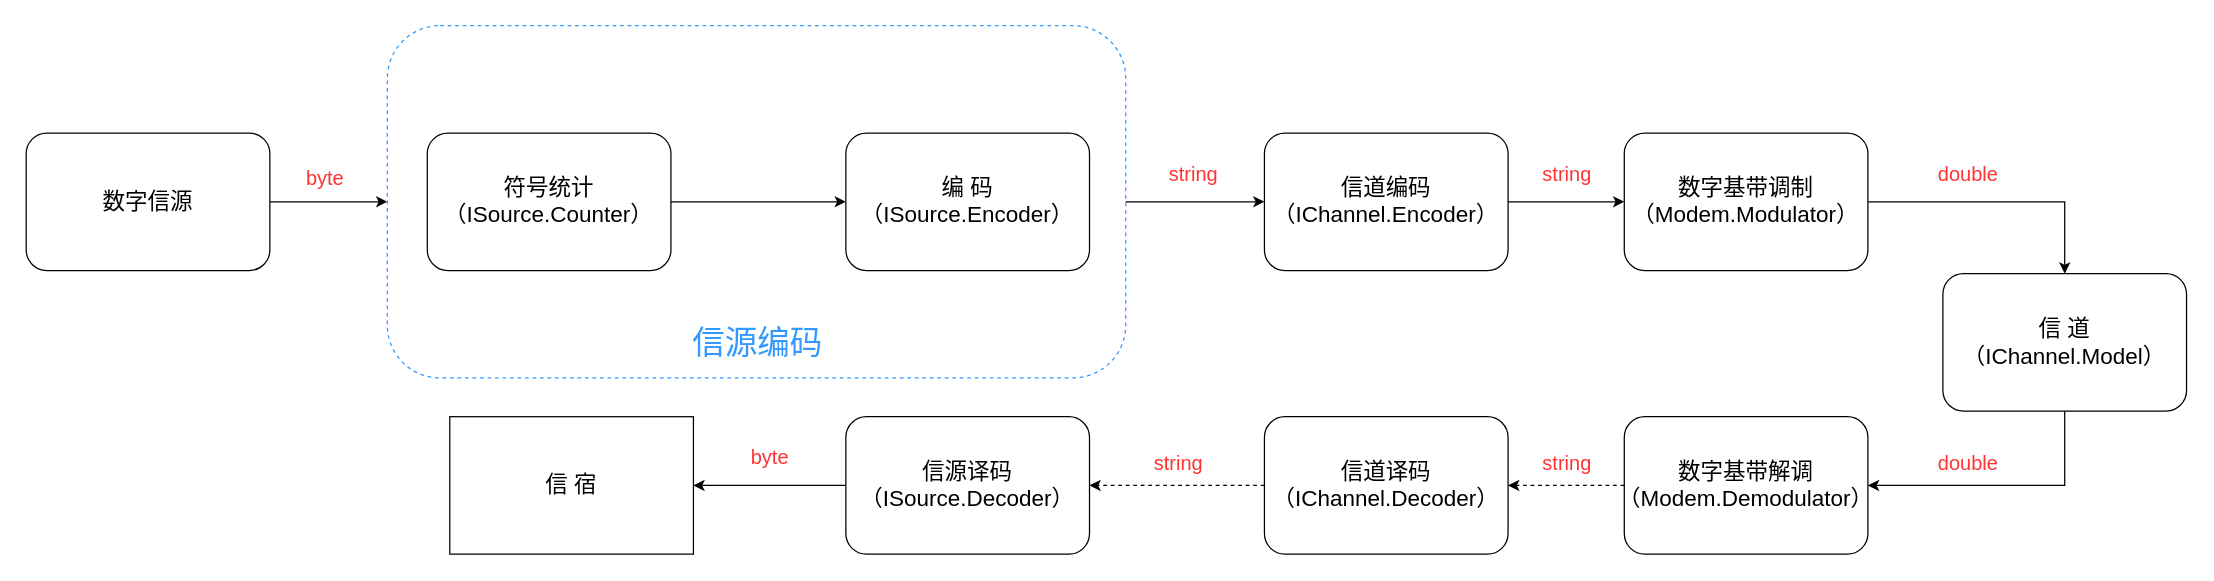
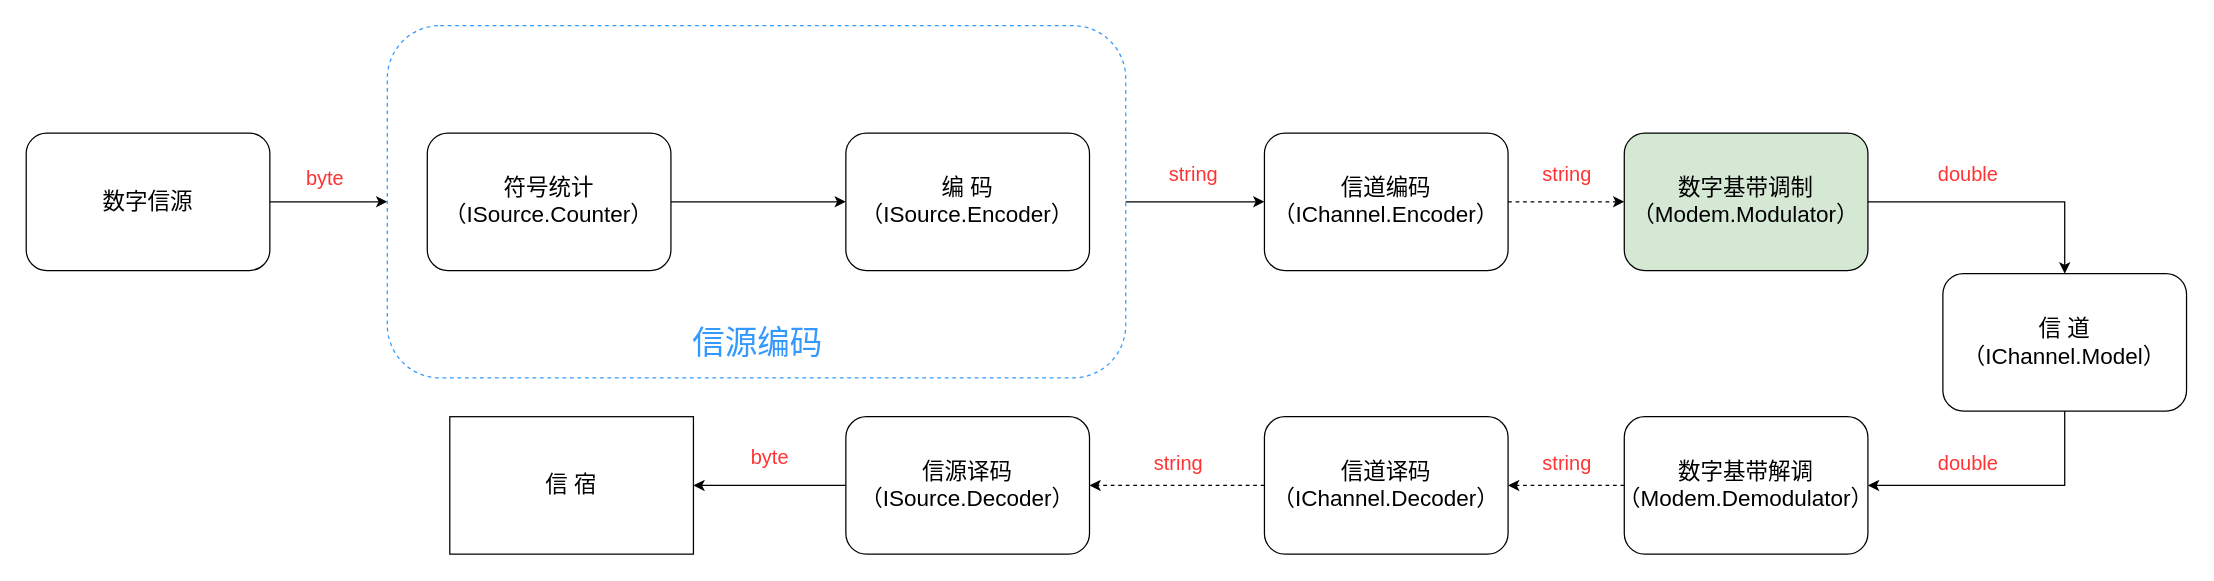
  <mxCell id="0" />
  <mxCell id="1" parent="0" />
  <mxCell id="2" style="edgeStyle=orthogonalEdgeStyle;rounded=0;orthogonalLoop=1;jettySize=auto;html=1;exitX=1;exitY=0.5;exitDx=0;exitDy=0;entryX=0;entryY=0.5;entryDx=0;entryDy=0;fontSize=26;fontColor=#3399FF;" parent="1" source="3" target="7" edge="1"><mxGeometry relative="1" as="geometry" /></mxCell>
  <mxCell id="3" value="&lt;font style=&quot;font-size: 18px&quot;&gt;数字信源&lt;/font&gt;" style="rounded=1;whiteSpace=wrap;html=1;" parent="1" vertex="1"><mxGeometry x="20" y="106" width="195" height="110" as="geometry" /></mxCell>
  <mxCell id="4" style="edgeStyle=orthogonalEdgeStyle;rounded=0;orthogonalLoop=1;jettySize=auto;html=1;exitX=1;exitY=0.5;exitDx=0;exitDy=0;entryX=0;entryY=0.5;entryDx=0;entryDy=0;fontSize=18;" parent="1" source="5" target="6" edge="1"><mxGeometry relative="1" as="geometry" /></mxCell>
  <mxCell id="5" value="&lt;span style=&quot;font-size: 18px&quot;&gt;符号统计（ISource.Counter）&lt;/span&gt;" style="rounded=1;whiteSpace=wrap;html=1;" parent="1" vertex="1"><mxGeometry x="341" y="106" width="195" height="110" as="geometry" /></mxCell>
  <mxCell id="6" value="&lt;span style=&quot;font-size: 18px&quot;&gt;编 码（ISource.Encoder）&lt;/span&gt;" style="rounded=1;whiteSpace=wrap;html=1;" parent="1" vertex="1"><mxGeometry x="676" y="106" width="195" height="110" as="geometry" /></mxCell>
  <mxCell id="7" value="" style="rounded=1;whiteSpace=wrap;html=1;fontSize=18;fillColor=none;dashed=1;strokeColor=#3399FF;" parent="1" vertex="1"><mxGeometry x="309" y="20" width="591" height="282" as="geometry" /></mxCell>
  <mxCell id="8" value="&lt;font color=&quot;#3399ff&quot; style=&quot;font-size: 26px&quot;&gt;信源编码&lt;/font&gt;" style="text;html=1;align=center;verticalAlign=middle;resizable=0;points=[];autosize=1;strokeColor=none;fillColor=none;fontSize=18;" parent="1" vertex="1"><mxGeometry x="547.5" y="259" width="114" height="29" as="geometry" /></mxCell>
- <mxCell id="9" style="edgeStyle=orthogonalEdgeStyle;rounded=0;orthogonalLoop=1;jettySize=auto;html=1;exitX=1;exitY=0.5;exitDx=0;exitDy=0;entryX=0;entryY=0.5;entryDx=0;entryDy=0;fontSize=26;fontColor=#3399FF;" parent="1" source="10" target="13" edge="1"><mxGeometry relative="1" as="geometry" /></mxCell>
+ <mxCell id="9" style="edgeStyle=orthogonalEdgeStyle;rounded=0;orthogonalLoop=1;jettySize=auto;html=1;exitX=1;exitY=0.5;exitDx=0;exitDy=0;entryX=0;entryY=0.5;entryDx=0;entryDy=0;fontSize=26;fontColor=#3399FF;dashed=1;" parent="1" source="10" target="13" edge="1"><mxGeometry relative="1" as="geometry" /></mxCell>
  <mxCell id="10" value="&lt;font style=&quot;font-size: 18px&quot;&gt;信道编码（IChannel.Encoder）&lt;/font&gt;" style="rounded=1;whiteSpace=wrap;html=1;" parent="1" vertex="1"><mxGeometry x="1011" y="106" width="195" height="110" as="geometry" /></mxCell>
  <mxCell id="11" value="" style="endArrow=classic;html=1;rounded=0;fontSize=26;fontColor=#3399FF;entryX=0;entryY=0.5;entryDx=0;entryDy=0;exitX=1;exitY=0.5;exitDx=0;exitDy=0;" parent="1" source="7" target="10" edge="1"><mxGeometry width="50" height="50" relative="1" as="geometry"><mxPoint x="809" y="214" as="sourcePoint" /><mxPoint x="859" y="164" as="targetPoint" /></mxGeometry></mxCell>
  <mxCell id="12" style="edgeStyle=orthogonalEdgeStyle;rounded=0;orthogonalLoop=1;jettySize=auto;html=1;exitX=1;exitY=0.5;exitDx=0;exitDy=0;entryX=0.5;entryY=0;entryDx=0;entryDy=0;fontSize=16;fontColor=#FF3333;" parent="1" source="13" target="15" edge="1"><mxGeometry relative="1" as="geometry" /></mxCell>
- <mxCell id="13" value="&lt;font style=&quot;font-size: 18px&quot;&gt;数字基带调制（Modem.Modulator）&lt;/font&gt;" style="rounded=1;whiteSpace=wrap;html=1;" parent="1" vertex="1"><mxGeometry x="1299" y="106" width="195" height="110" as="geometry" /></mxCell>
+ <mxCell id="13" value="&lt;font style=&quot;font-size: 18px&quot;&gt;数字基带调制（Modem.Modulator）&lt;/font&gt;" style="rounded=1;whiteSpace=wrap;html=1;fillColor=#d5e8d4;" parent="1" vertex="1"><mxGeometry x="1299" y="106" width="195" height="110" as="geometry" /></mxCell>
  <mxCell id="14" style="edgeStyle=orthogonalEdgeStyle;rounded=0;orthogonalLoop=1;jettySize=auto;html=1;exitX=0.5;exitY=1;exitDx=0;exitDy=0;entryX=1;entryY=0.5;entryDx=0;entryDy=0;fontSize=16;fontColor=#FF3333;" parent="1" source="15" target="17" edge="1"><mxGeometry relative="1" as="geometry" /></mxCell>
  <mxCell id="15" value="&lt;font style=&quot;font-size: 18px&quot;&gt;信 道（IChannel.Model）&lt;/font&gt;" style="rounded=1;whiteSpace=wrap;html=1;" parent="1" vertex="1"><mxGeometry x="1554" y="218.5" width="195" height="110" as="geometry" /></mxCell>
  <mxCell id="16" style="edgeStyle=orthogonalEdgeStyle;rounded=0;orthogonalLoop=1;jettySize=auto;html=1;exitX=0;exitY=0.5;exitDx=0;exitDy=0;entryX=1;entryY=0.5;entryDx=0;entryDy=0;fontSize=26;fontColor=#3399FF;dashed=1;" parent="1" source="17" target="19" edge="1"><mxGeometry relative="1" as="geometry" /></mxCell>
  <mxCell id="17" value="&lt;font style=&quot;font-size: 18px&quot;&gt;数字基带解调（Modem.Demodulator）&lt;/font&gt;" style="rounded=1;whiteSpace=wrap;html=1;" parent="1" vertex="1"><mxGeometry x="1299" y="333" width="195" height="110" as="geometry" /></mxCell>
  <mxCell id="18" style="edgeStyle=orthogonalEdgeStyle;rounded=0;orthogonalLoop=1;jettySize=auto;html=1;exitX=0;exitY=0.5;exitDx=0;exitDy=0;entryX=1;entryY=0.5;entryDx=0;entryDy=0;fontSize=26;fontColor=#3399FF;dashed=1;" parent="1" source="19" target="21" edge="1"><mxGeometry relative="1" as="geometry" /></mxCell>
  <mxCell id="19" value="&lt;font style=&quot;font-size: 18px&quot;&gt;信道译码（IChannel.Decoder）&lt;/font&gt;" style="rounded=1;whiteSpace=wrap;html=1;" parent="1" vertex="1"><mxGeometry x="1011" y="333" width="195" height="110" as="geometry" /></mxCell>
  <mxCell id="20" style="edgeStyle=orthogonalEdgeStyle;rounded=0;orthogonalLoop=1;jettySize=auto;html=1;exitX=0;exitY=0.5;exitDx=0;exitDy=0;entryX=1;entryY=0.5;entryDx=0;entryDy=0;fontSize=16;fontColor=#FF3333;" parent="1" source="21" target="29" edge="1"><mxGeometry relative="1" as="geometry" /></mxCell>
  <mxCell id="21" value="&lt;font style=&quot;font-size: 18px&quot;&gt;信源译码（ISource.Decoder）&lt;/font&gt;" style="rounded=1;whiteSpace=wrap;html=1;" parent="1" vertex="1"><mxGeometry x="676" y="333" width="195" height="110" as="geometry" /></mxCell>
  <mxCell id="22" value="&lt;font style=&quot;font-size: 16px&quot; color=&quot;#ff3333&quot;&gt;byte&lt;/font&gt;" style="text;html=1;align=center;verticalAlign=middle;resizable=0;points=[];autosize=1;strokeColor=none;fillColor=none;fontSize=26;fontColor=#3399FF;" parent="1" vertex="1"><mxGeometry x="239" y="120" width="40" height="38" as="geometry" /></mxCell>
  <mxCell id="23" value="string" style="text;html=1;align=center;verticalAlign=middle;resizable=0;points=[];autosize=1;strokeColor=none;fillColor=none;fontSize=16;fontColor=#FF3333;" parent="1" vertex="1"><mxGeometry x="929" y="127.5" width="49" height="23" as="geometry" /></mxCell>
  <mxCell id="24" value="string" style="text;html=1;align=center;verticalAlign=middle;resizable=0;points=[];autosize=1;strokeColor=none;fillColor=none;fontSize=16;fontColor=#FF3333;" parent="1" vertex="1"><mxGeometry x="1228" y="127.5" width="49" height="23" as="geometry" /></mxCell>
  <mxCell id="25" value="double" style="text;html=1;align=center;verticalAlign=middle;resizable=0;points=[];autosize=1;strokeColor=none;fillColor=none;fontSize=16;fontColor=#FF3333;" parent="1" vertex="1"><mxGeometry x="1545" y="127.5" width="58" height="23" as="geometry" /></mxCell>
  <mxCell id="26" value="double" style="text;html=1;align=center;verticalAlign=middle;resizable=0;points=[];autosize=1;strokeColor=none;fillColor=none;fontSize=16;fontColor=#FF3333;" parent="1" vertex="1"><mxGeometry x="1545" y="358" width="58" height="23" as="geometry" /></mxCell>
  <mxCell id="27" value="string" style="text;html=1;align=center;verticalAlign=middle;resizable=0;points=[];autosize=1;strokeColor=none;fillColor=none;fontSize=16;fontColor=#FF3333;" parent="1" vertex="1"><mxGeometry x="1228" y="358" width="49" height="23" as="geometry" /></mxCell>
  <mxCell id="28" value="string" style="text;html=1;align=center;verticalAlign=middle;resizable=0;points=[];autosize=1;strokeColor=none;fillColor=none;fontSize=16;fontColor=#FF3333;" parent="1" vertex="1"><mxGeometry x="917" y="358" width="49" height="23" as="geometry" /></mxCell>
  <mxCell id="29" value="&lt;span style=&quot;font-size: 18px&quot;&gt;信 宿&lt;/span&gt;" style="whiteSpace=wrap;html=1;rounded=0;" parent="1" vertex="1"><mxGeometry x="359" y="333" width="195" height="110" as="geometry" /></mxCell>
  <mxCell id="30" value="&lt;font style=&quot;font-size: 16px&quot; color=&quot;#ff3333&quot;&gt;byte&lt;/font&gt;" style="text;html=1;align=center;verticalAlign=middle;resizable=0;points=[];autosize=1;strokeColor=none;fillColor=none;fontSize=26;fontColor=#3399FF;" parent="1" vertex="1"><mxGeometry x="595" y="343" width="40" height="38" as="geometry" /></mxCell>
